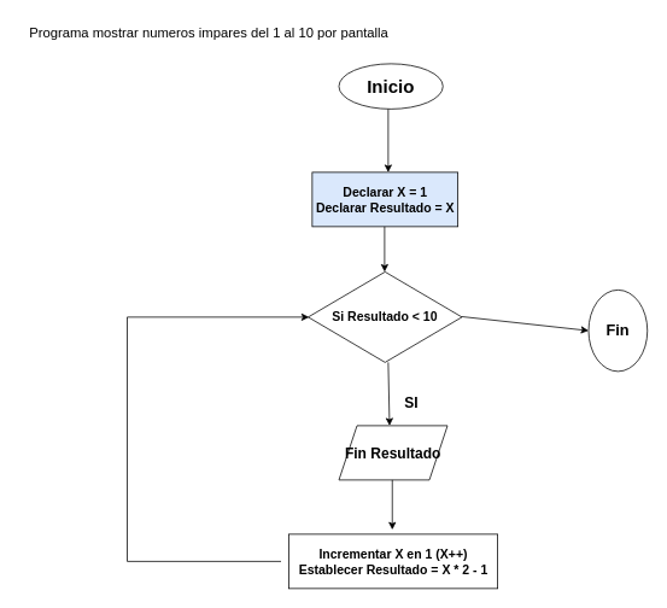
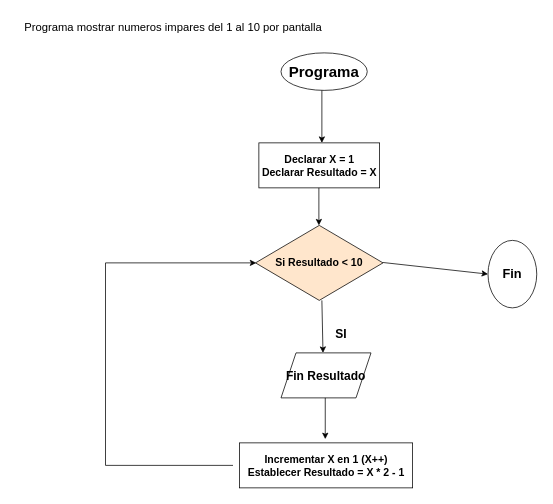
  <mxCell id="0" />
  <mxCell id="1" parent="0" />
- <mxCell id="2" value="&lt;b&gt;&lt;font style=&quot;font-size: 14px;&quot;&gt;Declarar X = 1&lt;br&gt;&lt;/font&gt;&lt;/b&gt;&lt;b style=&quot;font-size: 14px;&quot;&gt;Declarar Resultado = X&lt;/b&gt;&lt;b&gt;&lt;font style=&quot;font-size: 14px;&quot;&gt;&lt;br&gt;&lt;/font&gt;&lt;/b&gt;" style="rounded=0;whiteSpace=wrap;html=1;fillColor=#dae8fc;" vertex="1" parent="1"><mxGeometry x="344.5" y="190" width="161" height="60" as="geometry" /></mxCell>
- <mxCell id="3" value="&lt;font style=&quot;font-size: 20px;&quot;&gt;&lt;b&gt;Inicio&lt;/b&gt;&lt;/font&gt;" style="ellipse;whiteSpace=wrap;html=1;" vertex="1" parent="1"><mxGeometry x="374" y="70" width="115" height="50" as="geometry" /></mxCell>
+ <mxCell id="2" value="&lt;b&gt;&lt;font style=&quot;font-size: 14px;&quot;&gt;Declarar X = 1&lt;br&gt;&lt;/font&gt;&lt;/b&gt;&lt;b style=&quot;font-size: 14px;&quot;&gt;Declarar Resultado = X&lt;/b&gt;&lt;b&gt;&lt;font style=&quot;font-size: 14px;&quot;&gt;&lt;br&gt;&lt;/font&gt;&lt;/b&gt;" style="rounded=0;whiteSpace=wrap;html=1;" vertex="1" parent="1"><mxGeometry x="344.5" y="190" width="161" height="60" as="geometry" /></mxCell>
+ <mxCell id="3" value="&lt;font style=&quot;font-size: 20px;&quot;&gt;&lt;b&gt;Programa&lt;/b&gt;&lt;/font&gt;" style="ellipse;whiteSpace=wrap;html=1;" vertex="1" parent="1"><mxGeometry x="374" y="70" width="115" height="50" as="geometry" /></mxCell>
  <mxCell id="4" value="&lt;font style=&quot;font-size: 15px;&quot;&gt;Programa mostrar numeros impares del 1 al 10 por pantalla&lt;/font&gt;" style="text;html=1;align=center;verticalAlign=middle;resizable=0;points=[];autosize=1;strokeColor=none;fillColor=none;" vertex="1" parent="1"><mxGeometry width="420" height="30" as="geometry" x="20" y="20" /></mxCell>
- <mxCell id="5" value="&lt;font style=&quot;font-size: 14px;&quot;&gt;&lt;b&gt;Si Resultado &amp;lt; 10&lt;/b&gt;&lt;/font&gt;" style="rhombus;whiteSpace=wrap;html=1;" vertex="1" parent="1"><mxGeometry x="340" y="300" width="170" height="100" as="geometry" /></mxCell>
+ <mxCell id="5" value="&lt;font style=&quot;font-size: 14px;&quot;&gt;&lt;b&gt;Si Resultado &amp;lt; 10&lt;/b&gt;&lt;/font&gt;" style="rhombus;whiteSpace=wrap;html=1;fillColor=#ffe6cc;" vertex="1" parent="1"><mxGeometry x="340" y="300" width="170" height="100" as="geometry" /></mxCell>
  <mxCell id="6" value="&lt;b&gt;&lt;font style=&quot;font-size: 17px;&quot;&gt;Fin&lt;/font&gt;&lt;/b&gt;" style="ellipse;whiteSpace=wrap;html=1;" vertex="1" parent="1"><mxGeometry x="650" y="320" width="65" height="90" as="geometry" /></mxCell>
  <mxCell id="7" value="" style="endArrow=classic;html=1;rounded=0;" edge="1" parent="1"><mxGeometry width="50" height="50" relative="1" as="geometry"><mxPoint x="428.5" y="120" as="sourcePoint" /><mxPoint x="428.5" y="190" as="targetPoint" /></mxGeometry></mxCell>
  <mxCell id="8" value="" style="endArrow=classic;html=1;rounded=0;" edge="1" parent="1"><mxGeometry width="50" height="50" relative="1" as="geometry"><mxPoint x="424.5" y="250" as="sourcePoint" /><mxPoint x="424.5" y="300" as="targetPoint" /></mxGeometry></mxCell>
  <mxCell id="9" value="" style="endArrow=classic;html=1;rounded=0;entryX=0;entryY=0.5;entryDx=0;entryDy=0;" edge="1" parent="1" target="6"><mxGeometry width="50" height="50" relative="1" as="geometry"><mxPoint x="510" y="349.5" as="sourcePoint" /><mxPoint x="640" y="349.5" as="targetPoint" /></mxGeometry></mxCell>
  <mxCell id="10" value="" style="endArrow=classic;html=1;rounded=0;" edge="1" parent="1"><mxGeometry width="50" height="50" relative="1" as="geometry"><mxPoint x="428.5" y="400" as="sourcePoint" /><mxPoint x="430" y="470" as="targetPoint" /></mxGeometry></mxCell>
  <mxCell id="11" value="&lt;b&gt;&lt;font style=&quot;font-size: 16px;&quot;&gt;SI&lt;/font&gt;&lt;/b&gt;" style="text;html=1;align=center;verticalAlign=middle;resizable=0;points=[];autosize=1;strokeColor=none;fillColor=none;" vertex="1" parent="1"><mxGeometry x="434" y="430" width="40" height="30" as="geometry" /></mxCell>
  <mxCell id="12" value="&lt;div&gt;&lt;span style=&quot;font-size: 14px;&quot;&gt;&lt;b&gt;Incrementar X en 1 (X++)&lt;/b&gt;&lt;/span&gt;&lt;/div&gt;&lt;div&gt;&lt;font size=&quot;1&quot;&gt;&lt;b style=&quot;font-size: 14px;&quot;&gt;Establecer Resultado = X * 2 - 1&lt;/b&gt;&lt;/font&gt;&lt;/div&gt;" style="rounded=0;whiteSpace=wrap;html=1;" vertex="1" parent="1"><mxGeometry x="318.5" y="590" width="231" height="60" as="geometry" /></mxCell>
  <mxCell id="13" value="&lt;b&gt;&lt;font style=&quot;font-size: 16px;&quot;&gt;Fin Resultado&lt;/font&gt;&lt;/b&gt;" style="shape=parallelogram;perimeter=parallelogramPerimeter;whiteSpace=wrap;html=1;fixedSize=1;" vertex="1" parent="1"><mxGeometry x="374" y="470" width="120" height="60" as="geometry" /></mxCell>
  <mxCell id="14" value="" style="endArrow=classic;html=1;rounded=0;" edge="1" parent="1"><mxGeometry width="50" height="50" relative="1" as="geometry"><mxPoint x="433" y="530" as="sourcePoint" /><mxPoint x="433" y="585" as="targetPoint" /></mxGeometry></mxCell>
  <mxCell id="15" value="" style="endArrow=classic;html=1;rounded=0;" edge="1" parent="1"><mxGeometry width="50" height="50" relative="1" as="geometry"><mxPoint x="310" y="620" as="sourcePoint" /><mxPoint x="341.05" y="350" as="targetPoint" /><Array as="points"><mxPoint x="140" y="620" /><mxPoint x="140" y="350" /></Array></mxGeometry></mxCell>
